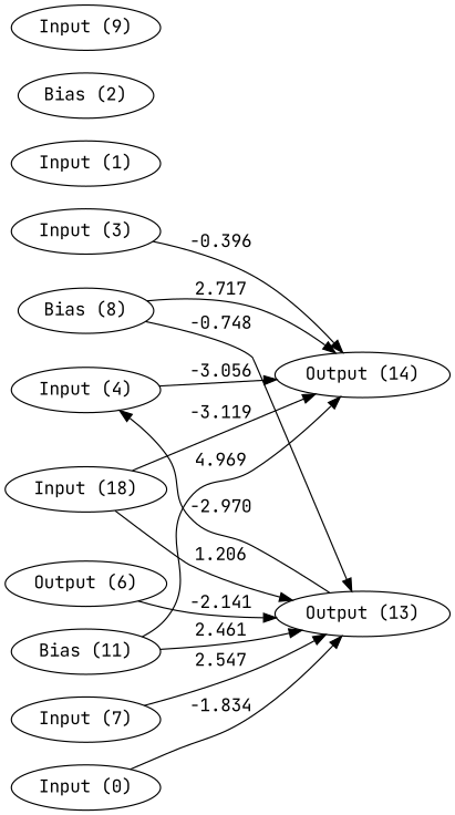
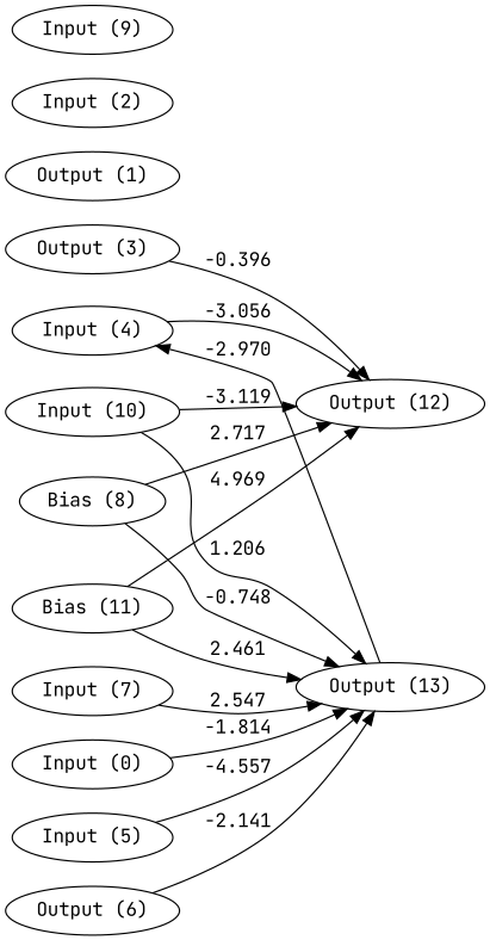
  digraph {
    fontname="JetBrains Mono"
    rankdir=LR
    node [fontname="JetBrains Mono"]
    edge [fontname="JetBrains Mono"]
    n1 [label="Bias (11)"]
    n2 [label="Input (0)"]
-   n3 [label="Input (1)"]
-   n4 [label="Bias (2)"]
-   n5 [label="Input (3)"]
+   n3 [label="Output (1)"]
+   n4 [label="Input (2)"]
+   n5 [label="Output (3)"]
    n6 [label="Input (4)"]
+   n7 [label="Input (5)"]
    n8 [label="Output (6)"]
    n9 [label="Input (7)"]
    n10 [label="Bias (8)"]
    n11 [label="Input (9)"]
-   n12 [label="Input (18)"]
-   n13 [label="Output (14)"]
+   n12 [label="Input (10)"]
+   n13 [label="Output (12)"]
    n14 [label="Output (13)"]
    subgraph sub_1 {
      rank=same
      n1
      n2
      n3
      n4
      n5
      n6
+     n7
      n8
      n9
      n10
      n11
      n12
    }
    subgraph sub_2 {
      rank=same
      n13
      n14
    }
    n1 -> n13 [label=4.969]
    n1 -> n14 [label=2.461]
-   n2 -> n14 [label=-1.834]
+   n2 -> n14 [label=-1.814]
    n5 -> n13 [label=-0.396]
    n6 -> n13 [label=-3.056]
+   n7 -> n14 [label=-4.557]
    n8 -> n14 [label=-2.141]
    n9 -> n14 [label=2.547]
    n10 -> n13 [label=2.717]
    n10 -> n14 [label=-0.748]
    n12 -> n13 [label=-3.119]
    n12 -> n14 [label=1.206]
    n14 -> n6 [label=-2.970]
  }
